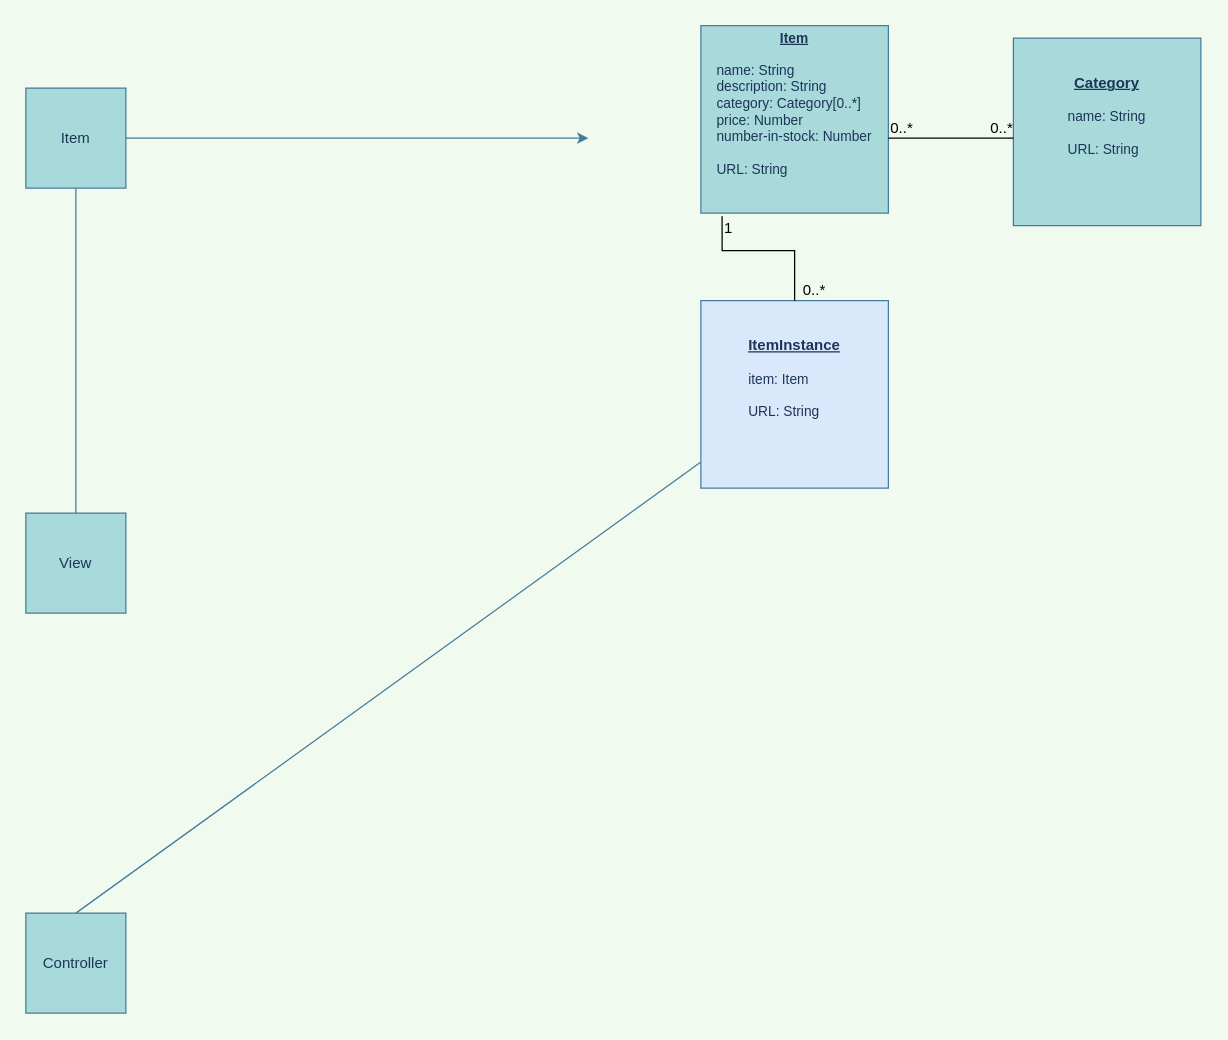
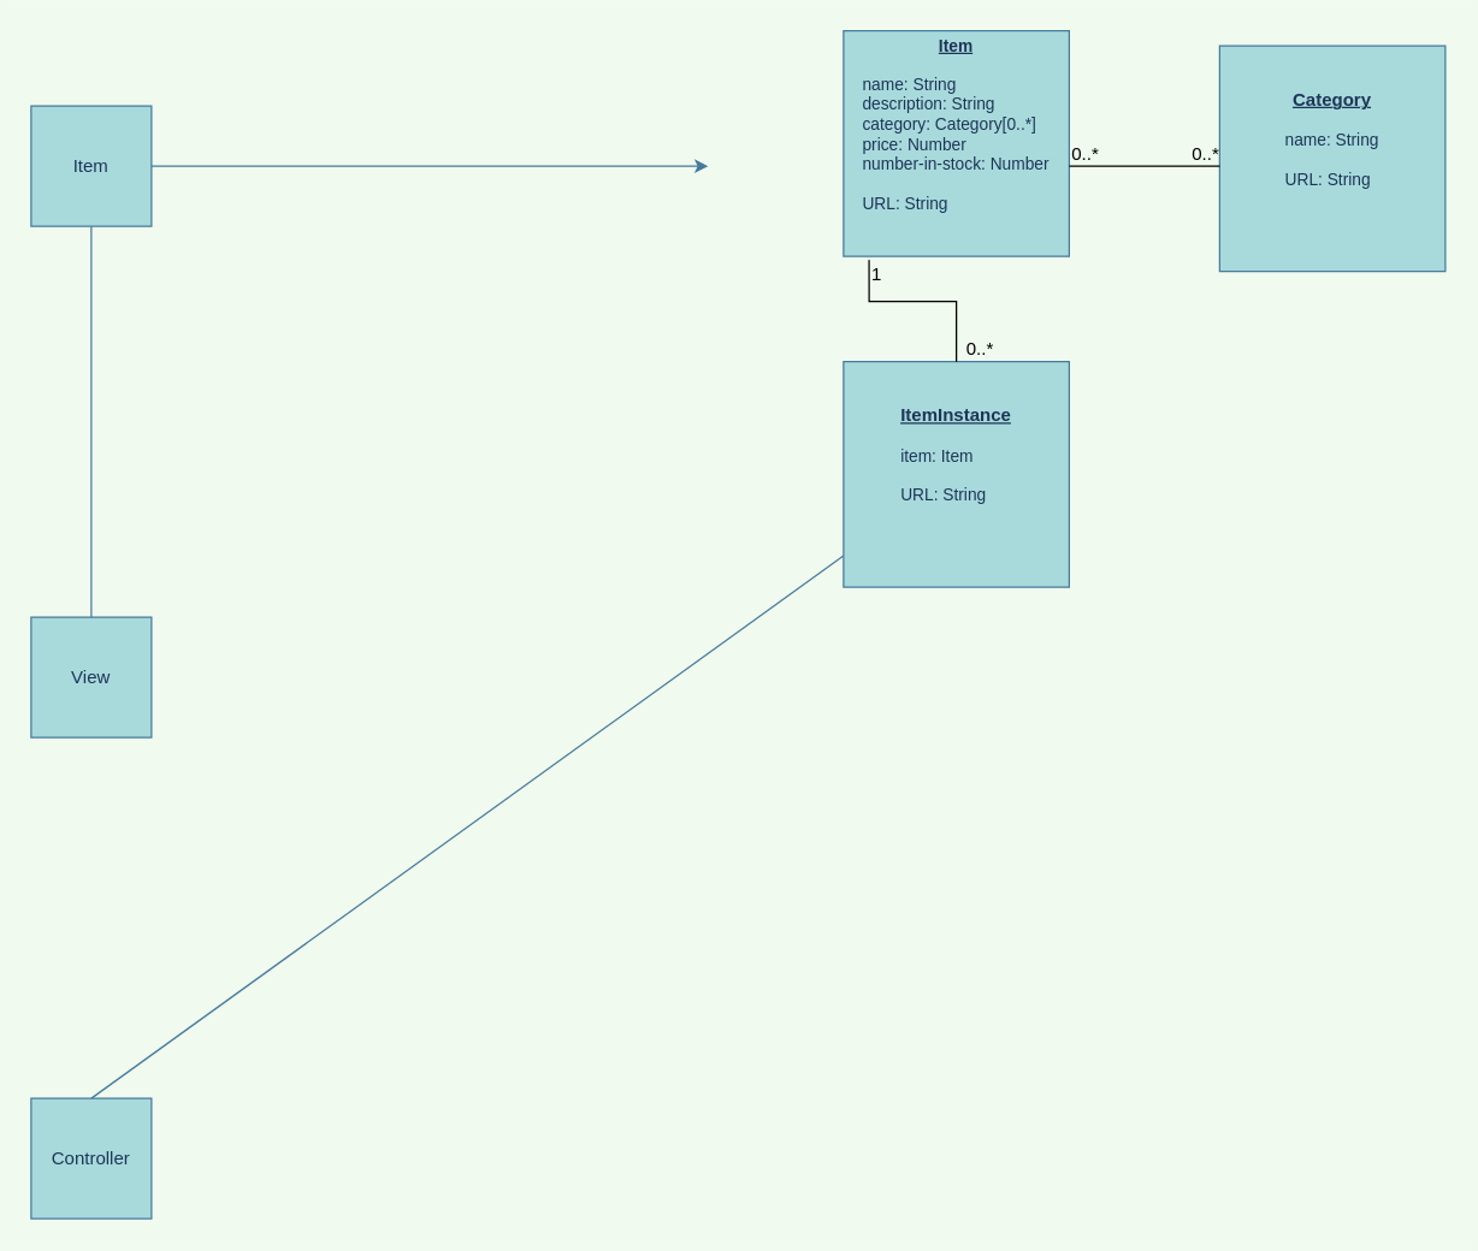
  <mxCell id="0" />
  <mxCell id="1" parent="0" />
  <mxCell id="2" value="&lt;div&gt;Item&lt;/div&gt;" style="whiteSpace=wrap;html=1;aspect=fixed;rounded=0;sketch=0;fontColor=#1D3557;strokeColor=#457B9D;fillColor=#A8DADC;" parent="1" vertex="1"><mxGeometry x="20" y="70" width="80" height="80" as="geometry" /></mxCell>
  <mxCell id="3" value="View" style="whiteSpace=wrap;html=1;aspect=fixed;rounded=0;sketch=0;fontColor=#1D3557;strokeColor=#457B9D;fillColor=#A8DADC;" parent="1" vertex="1"><mxGeometry x="20" y="410" width="80" height="80" as="geometry" /></mxCell>
  <mxCell id="4" value="Controller" style="whiteSpace=wrap;html=1;aspect=fixed;rounded=0;sketch=0;fontColor=#1D3557;strokeColor=#457B9D;fillColor=#A8DADC;" parent="1" vertex="1"><mxGeometry x="20" y="730" width="80" height="80" as="geometry" /></mxCell>
  <mxCell id="5" value="" style="endArrow=none;html=1;fontColor=#1D3557;strokeColor=#457B9D;fillColor=#A8DADC;entryX=0.5;entryY=1;entryDx=0;entryDy=0;exitX=0.5;exitY=0;exitDx=0;exitDy=0;" parent="1" source="3" target="2" edge="1"><mxGeometry width="50" height="50" relative="1" as="geometry"><mxPoint x="480" y="390" as="sourcePoint" /><mxPoint x="530" y="340" as="targetPoint" /></mxGeometry></mxCell>
  <mxCell id="6" value="" style="endArrow=none;html=1;fontColor=#1D3557;strokeColor=#457B9D;fillColor=#A8DADC;exitX=0.5;exitY=0;exitDx=0;exitDy=0;" parent="1" source="4" target="10" edge="1"><mxGeometry width="50" height="50" relative="1" as="geometry"><mxPoint x="480" y="390" as="sourcePoint" /><mxPoint x="530" y="340" as="targetPoint" /></mxGeometry></mxCell>
  <mxCell id="7" value="" style="endArrow=classic;html=1;fontColor=#1D3557;strokeColor=#457B9D;fillColor=#A8DADC;exitX=1;exitY=0.5;exitDx=0;exitDy=0;" parent="1" source="2" edge="1"><mxGeometry width="50" height="50" relative="1" as="geometry"><mxPoint x="550" y="390" as="sourcePoint" /><mxPoint x="470" y="110" as="targetPoint" /></mxGeometry></mxCell>
  <mxCell id="8" value="&lt;div style=&quot;font-size: 11px&quot;&gt;&lt;u&gt;&lt;b&gt;&lt;font style=&quot;font-size: 11px&quot;&gt;Item&lt;/font&gt;&lt;/b&gt;&lt;/u&gt;&lt;/div&gt;&lt;div style=&quot;font-size: 11px&quot;&gt;&lt;font style=&quot;font-size: 11px&quot;&gt;&lt;br&gt;&lt;/font&gt;&lt;/div&gt;&lt;div style=&quot;font-size: 11px&quot; align=&quot;left&quot;&gt;&lt;font style=&quot;font-size: 11px&quot;&gt;name: String&lt;/font&gt;&lt;/div&gt;&lt;div style=&quot;font-size: 11px&quot; align=&quot;left&quot;&gt;&lt;font style=&quot;font-size: 11px&quot;&gt;description: String&lt;/font&gt;&lt;/div&gt;&lt;div style=&quot;font-size: 11px&quot; align=&quot;left&quot;&gt;&lt;font style=&quot;font-size: 11px&quot;&gt;category: Category[0..*]&lt;/font&gt;&lt;/div&gt;&lt;div style=&quot;font-size: 11px&quot; align=&quot;left&quot;&gt;&lt;font style=&quot;font-size: 11px&quot;&gt;price: Number&lt;/font&gt;&lt;/div&gt;&lt;div style=&quot;font-size: 11px&quot; align=&quot;left&quot;&gt;&lt;font style=&quot;font-size: 11px&quot;&gt;number-in-stock: Number&lt;/font&gt;&lt;/div&gt;&lt;div style=&quot;font-size: 11px&quot; align=&quot;left&quot;&gt;&lt;font style=&quot;font-size: 11px&quot;&gt;&lt;br&gt;&lt;/font&gt;&lt;/div&gt;&lt;div style=&quot;font-size: 11px&quot; align=&quot;left&quot;&gt;&lt;font style=&quot;font-size: 11px&quot;&gt;URL: String&lt;br&gt;&lt;/font&gt;&lt;/div&gt;&lt;div style=&quot;font-size: 9px&quot;&gt;&lt;font style=&quot;font-size: 9px&quot;&gt;&lt;br&gt;&lt;/font&gt;&lt;/div&gt;&lt;div&gt;&lt;br&gt;&lt;/div&gt;" style="whiteSpace=wrap;html=1;aspect=fixed;rounded=0;sketch=0;fontColor=#1D3557;strokeColor=#457B9D;fillColor=#A8DADC;" parent="1" vertex="1"><mxGeometry x="560" y="20" width="150" height="150" as="geometry" /></mxCell>
  <mxCell id="9" value="&lt;u&gt;&lt;b&gt;Category&lt;/b&gt;&lt;/u&gt;&lt;div style=&quot;font-size: 11px&quot;&gt;&lt;font style=&quot;font-size: 11px&quot;&gt;&lt;br&gt;&lt;/font&gt;&lt;/div&gt;&lt;div style=&quot;font-size: 11px&quot; align=&quot;left&quot;&gt;&lt;font style=&quot;font-size: 11px&quot;&gt;name: String&lt;/font&gt;&lt;/div&gt;&lt;div style=&quot;font-size: 11px&quot; align=&quot;left&quot;&gt;&lt;font style=&quot;font-size: 11px&quot;&gt;&lt;br&gt;&lt;/font&gt;&lt;/div&gt;&lt;div style=&quot;font-size: 11px&quot; align=&quot;left&quot;&gt;&lt;font style=&quot;font-size: 11px&quot;&gt;URL: String&lt;br&gt;&lt;/font&gt;&lt;/div&gt;&lt;div style=&quot;font-size: 9px&quot;&gt;&lt;font style=&quot;font-size: 9px&quot;&gt;&lt;br&gt;&lt;/font&gt;&lt;/div&gt;&lt;div&gt;&lt;br&gt;&lt;/div&gt;" style="whiteSpace=wrap;html=1;aspect=fixed;rounded=0;sketch=0;fontColor=#1D3557;strokeColor=#457B9D;fillColor=#A8DADC;" vertex="1" parent="1"><mxGeometry x="810" y="30" width="150" height="150" as="geometry" /></mxCell>
- <mxCell id="10" value="&lt;u&gt;&lt;b&gt;ItemInstance&lt;/b&gt;&lt;/u&gt;&lt;div style=&quot;font-size: 11px&quot;&gt;&lt;font style=&quot;font-size: 11px&quot;&gt;&lt;br&gt;&lt;/font&gt;&lt;/div&gt;&lt;div style=&quot;font-size: 11px&quot; align=&quot;left&quot;&gt;item: Item&lt;br&gt;&lt;/div&gt;&lt;div style=&quot;font-size: 11px&quot; align=&quot;left&quot;&gt;&lt;font style=&quot;font-size: 11px&quot;&gt;&lt;br&gt;&lt;/font&gt;&lt;/div&gt;&lt;div style=&quot;font-size: 11px&quot; align=&quot;left&quot;&gt;&lt;font style=&quot;font-size: 11px&quot;&gt;URL: String&lt;br&gt;&lt;/font&gt;&lt;/div&gt;&lt;div style=&quot;font-size: 9px&quot;&gt;&lt;font style=&quot;font-size: 9px&quot;&gt;&lt;br&gt;&lt;/font&gt;&lt;/div&gt;&lt;div&gt;&lt;br&gt;&lt;/div&gt;" style="whiteSpace=wrap;html=1;aspect=fixed;rounded=0;sketch=0;fontColor=#1D3557;strokeColor=#457B9D;fillColor=#dae8fc;" vertex="1" parent="1"><mxGeometry x="560" y="240" width="150" height="150" as="geometry" /></mxCell>
+ <mxCell id="10" value="&lt;u&gt;&lt;b&gt;ItemInstance&lt;/b&gt;&lt;/u&gt;&lt;div style=&quot;font-size: 11px&quot;&gt;&lt;font style=&quot;font-size: 11px&quot;&gt;&lt;br&gt;&lt;/font&gt;&lt;/div&gt;&lt;div style=&quot;font-size: 11px&quot; align=&quot;left&quot;&gt;item: Item&lt;br&gt;&lt;/div&gt;&lt;div style=&quot;font-size: 11px&quot; align=&quot;left&quot;&gt;&lt;font style=&quot;font-size: 11px&quot;&gt;&lt;br&gt;&lt;/font&gt;&lt;/div&gt;&lt;div style=&quot;font-size: 11px&quot; align=&quot;left&quot;&gt;&lt;font style=&quot;font-size: 11px&quot;&gt;URL: String&lt;br&gt;&lt;/font&gt;&lt;/div&gt;&lt;div style=&quot;font-size: 9px&quot;&gt;&lt;font style=&quot;font-size: 9px&quot;&gt;&lt;br&gt;&lt;/font&gt;&lt;/div&gt;&lt;div&gt;&lt;br&gt;&lt;/div&gt;" style="whiteSpace=wrap;html=1;aspect=fixed;rounded=0;sketch=0;fontColor=#1D3557;strokeColor=#457B9D;fillColor=#A8DADC;" vertex="1" parent="1"><mxGeometry x="560" y="240" width="150" height="150" as="geometry" /></mxCell>
  <mxCell id="11" value="" style="endArrow=none;html=1;rounded=0;" edge="1" parent="1"><mxGeometry relative="1" as="geometry"><mxPoint x="710" y="110" as="sourcePoint" /><mxPoint x="810" y="110" as="targetPoint" /></mxGeometry></mxCell>
  <mxCell id="12" value="0..*" style="resizable=0;html=1;align=left;verticalAlign=bottom;" connectable="0" vertex="1" parent="11"><mxGeometry x="-1" relative="1" as="geometry" /></mxCell>
  <mxCell id="13" value="0..*" style="resizable=0;html=1;align=right;verticalAlign=bottom;" connectable="0" vertex="1" parent="11"><mxGeometry x="1" relative="1" as="geometry" /></mxCell>
  <mxCell id="14" value="" style="endArrow=none;html=1;rounded=0;exitX=0.113;exitY=1.016;exitDx=0;exitDy=0;exitPerimeter=0;" edge="1" parent="1" source="8" target="10"><mxGeometry relative="1" as="geometry"><mxPoint x="580" y="200" as="sourcePoint" /><mxPoint x="760" y="240" as="targetPoint" /><Array as="points"><mxPoint x="577" y="200" /><mxPoint x="635" y="200" /></Array></mxGeometry></mxCell>
  <mxCell id="15" value="1" style="resizable=0;html=1;align=left;verticalAlign=bottom;" connectable="0" vertex="1" parent="14"><mxGeometry x="-1" relative="1" as="geometry"><mxPoint y="18" as="offset" /></mxGeometry></mxCell>
  <mxCell id="16" value="0..*" style="resizable=0;html=1;align=right;verticalAlign=bottom;" connectable="0" vertex="1" parent="14"><mxGeometry x="1" relative="1" as="geometry"><mxPoint x="25" as="offset" /></mxGeometry></mxCell>
